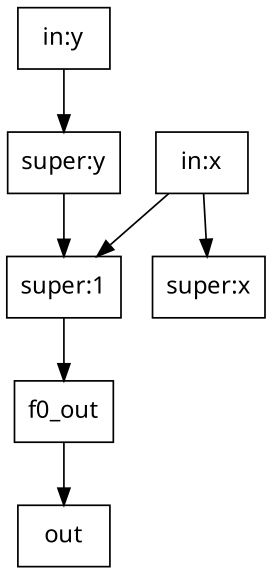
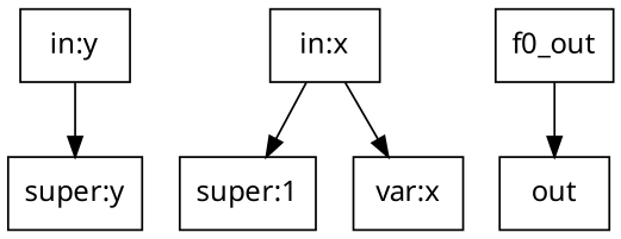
  digraph {
    fontname="Noto Sans"
    node [fontname="Noto Sans" shape=record]
    edge [fontname="Noto Sans"]
    n1 [label="in:y"]
    n2 [label="super:y"]
    n3 [label="super:1"]
    n4 [label="in:x"]
-   n5 [label="super:x"]
+   n5 [label="var:x"]
    f0_out
    n7 [label=out]
    n1 -> n2
-   n2 -> n3
-   n3 -> f0_out
    n4 -> n3
    n4 -> n5
    f0_out -> n7
  }
